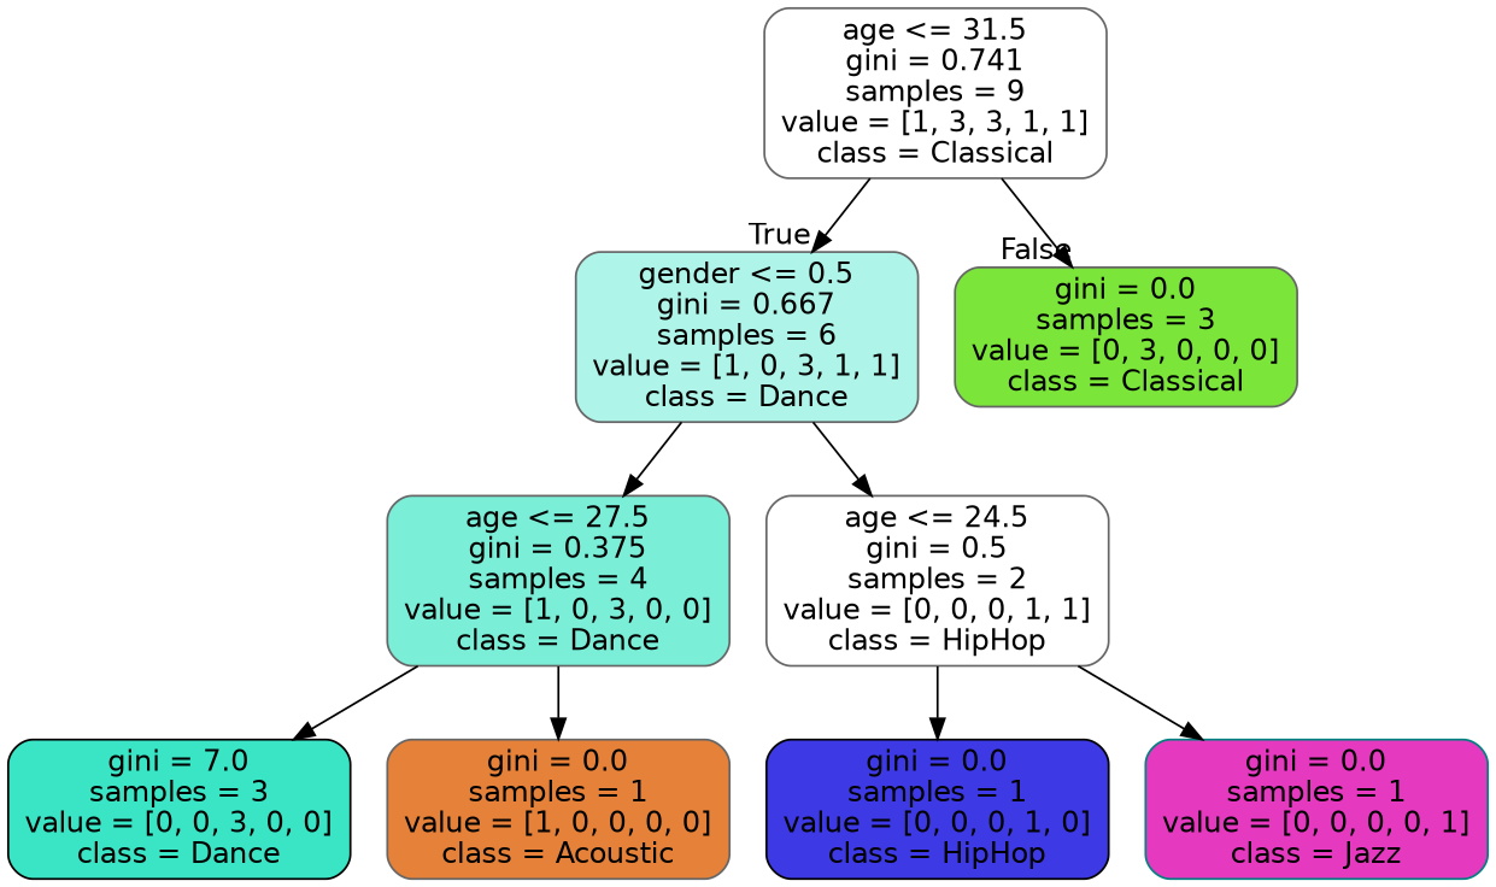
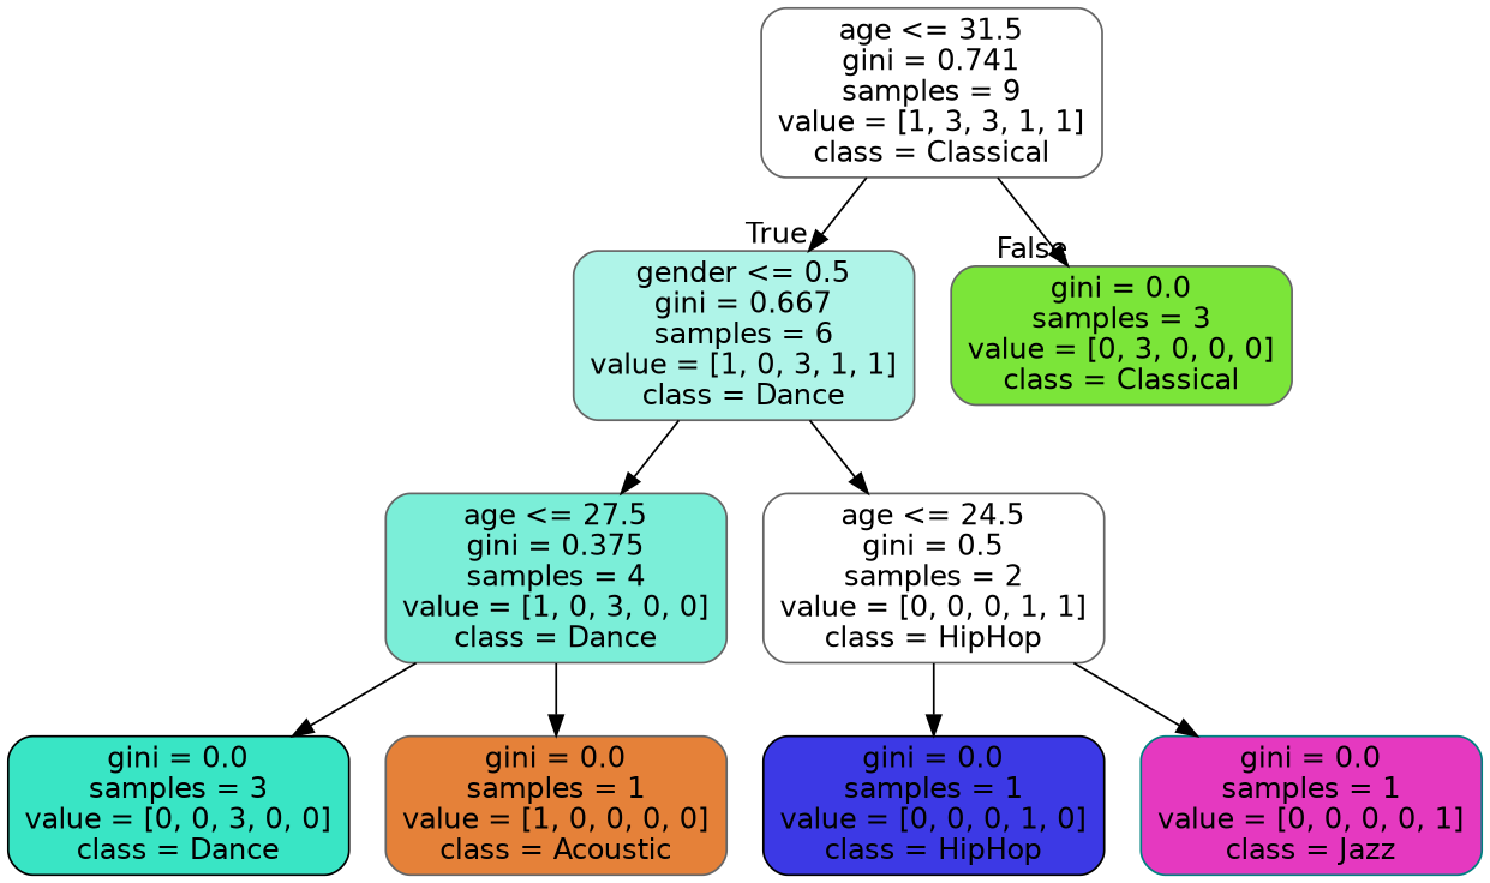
  digraph {
    node [color=gray40 fontname=helvetica shape=box style="filled, rounded"]
    edge [fontname=helvetica]
    n1 [fillcolor="#7be53900" label="age <= 31.5\ngini = 0.741\nsamples = 9\nvalue = [1, 3, 3, 1, 1]\nclass = Classical"]
    n2 [fillcolor="#39e5c566" label="gender <= 0.5\ngini = 0.667\nsamples = 6\nvalue = [1, 0, 3, 1, 1]\nclass = Dance"]
    n3 [fillcolor="#7be539ff" label="gini = 0.0\nsamples = 3\nvalue = [0, 3, 0, 0, 0]\nclass = Classical"]
    n4 [fillcolor="#39e5c5aa" label="age <= 27.5\ngini = 0.375\nsamples = 4\nvalue = [1, 0, 3, 0, 0]\nclass = Dance"]
    n5 [fillcolor="#3c39e500" label="age <= 24.5\ngini = 0.5\nsamples = 2\nvalue = [0, 0, 0, 1, 1]\nclass = HipHop"]
-   n6 [color=black fillcolor="#39e5c5ff" label="gini = 7.0\nsamples = 3\nvalue = [0, 0, 3, 0, 0]\nclass = Dance"]
+   n6 [color=black fillcolor="#39e5c5ff" label="gini = 0.0\nsamples = 3\nvalue = [0, 0, 3, 0, 0]\nclass = Dance"]
    n7 [fillcolor="#e58139ff" label="gini = 0.0\nsamples = 1\nvalue = [1, 0, 0, 0, 0]\nclass = Acoustic"]
    n8 [color=black fillcolor="#3c39e5ff" label="gini = 0.0\nsamples = 1\nvalue = [0, 0, 0, 1, 0]\nclass = HipHop"]
    n9 [color=teal fillcolor="#e539c0ff" label="gini = 0.0\nsamples = 1\nvalue = [0, 0, 0, 0, 1]\nclass = Jazz"]
    n1 -> n2 [headlabel=True labelangle=45 labeldistance=2.5]
    n1 -> n3 [headlabel=False labelangle=-45 labeldistance=2.5]
    n2 -> n4
    n2 -> n5
    n4 -> n6
    n4 -> n7
    n5 -> n8
    n5 -> n9
  }
